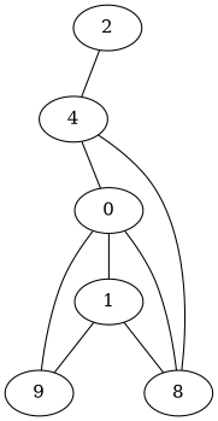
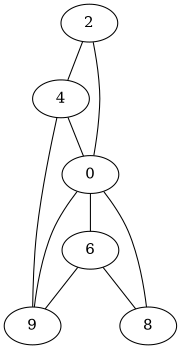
  graph {
    4
    8
    n3 [label=0]
    9
-   6 [label=1]
+   6
    2
-   4 -- 8
+   4 -- 9
    4 -- n3
    n3 -- 8
    n3 -- 9
    n3 -- 6
    6 -- 8
    6 -- 9
    2 -- 4
+   2 -- n3
  }
